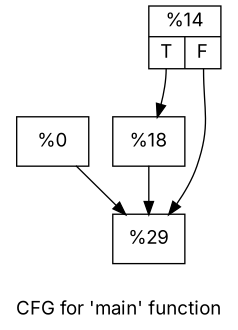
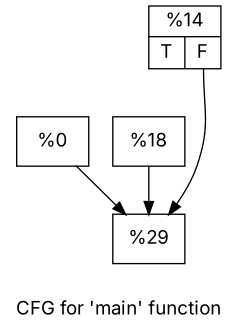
  digraph {
    fontname=Inter
    label="CFG for 'main' function"
    node [fontname=Inter shape=record]
    edge [fontname=Inter]
    n1 [label="{%0}"]
    n2 [label="{%29}"]
    n3 [label="{%14|{<s0>T|<s1>F}}"]
    n4 [label="{%18}"]
    n1 -> n2
    n3 -> n2 [tailport=s1]
-   n3 -> n4 [tailport=s0]
    n4 -> n2
  }
